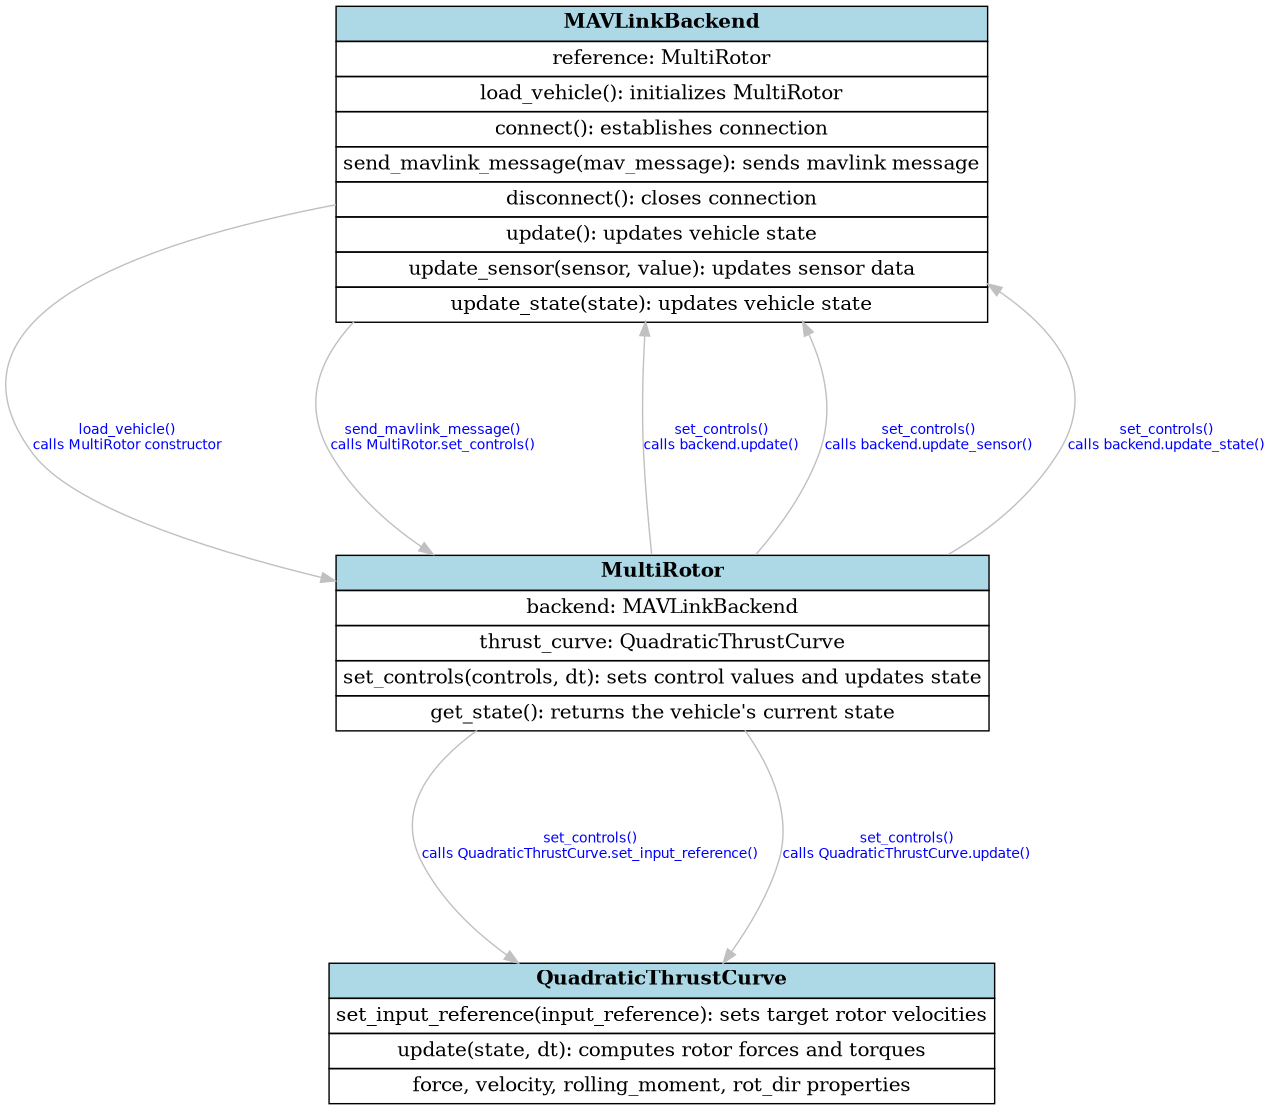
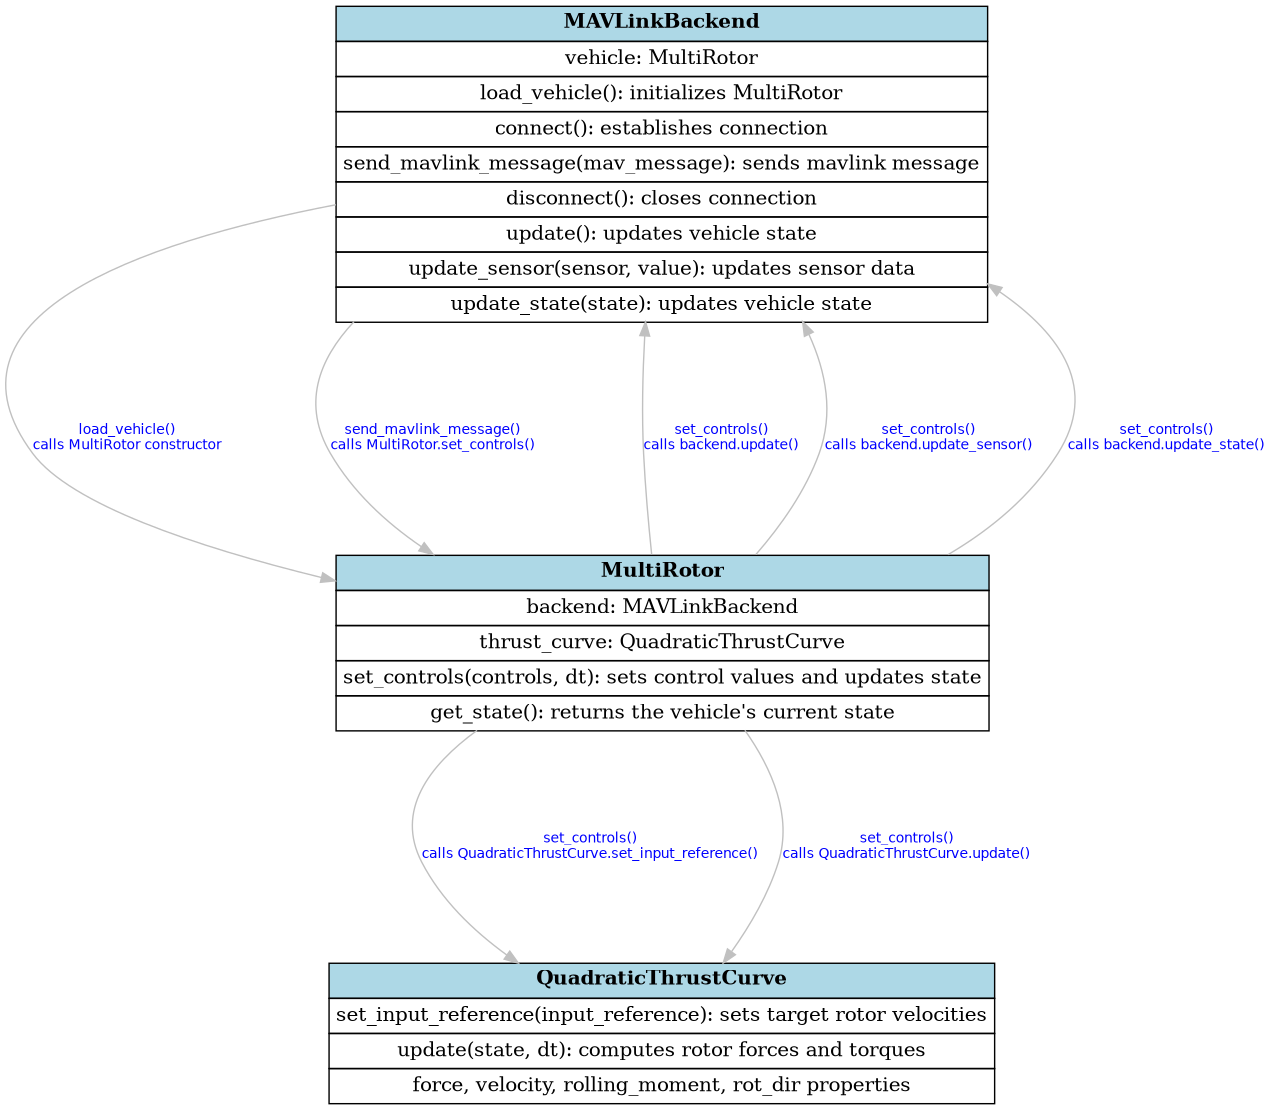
  digraph {
    nodesep=1
    ranksep=2
    node [shape=plain]
    edge [color=grey fontcolor=blue fontname=helvetica fontsize=10]
-   n1 [label=<         <table border="0" cellborder="1" cellspacing="0" cellpadding="4">             <tr><td bgcolor="lightblue"><b>MAVLinkBackend</b></td></tr>             <tr><td>reference: MultiRotor</td></tr>             <tr><td>load_vehicle(): initializes MultiRotor</td></tr>             <tr><td>connect(): establishes connection</td></tr>             <tr><td>send_mavlink_message(mav_message): sends mavlink message</td></tr>             <tr><td>disconnect(): closes connection</td></tr>             <tr><td>update(): updates vehicle state</td></tr>             <tr><td>update_sensor(sensor, value): updates sensor data</td></tr>             <tr><td>update_state(state): updates vehicle state</td></tr>         </table>>]
+   n1 [label=<         <table border="0" cellborder="1" cellspacing="0" cellpadding="4">             <tr><td bgcolor="lightblue"><b>MAVLinkBackend</b></td></tr>             <tr><td>vehicle: MultiRotor</td></tr>             <tr><td>load_vehicle(): initializes MultiRotor</td></tr>             <tr><td>connect(): establishes connection</td></tr>             <tr><td>send_mavlink_message(mav_message): sends mavlink message</td></tr>             <tr><td>disconnect(): closes connection</td></tr>             <tr><td>update(): updates vehicle state</td></tr>             <tr><td>update_sensor(sensor, value): updates sensor data</td></tr>             <tr><td>update_state(state): updates vehicle state</td></tr>         </table>>]
    n2 [label=<         <table border="0" cellborder="1" cellspacing="0" cellpadding="4">             <tr><td bgcolor="lightblue"><b>MultiRotor</b></td></tr>             <tr><td>backend: MAVLinkBackend</td></tr>             <tr><td>thrust_curve: QuadraticThrustCurve</td></tr>             <tr><td>set_controls(controls, dt): sets control values and updates state</td></tr>             <tr><td>get_state(): returns the vehicle's current state</td></tr>         </table>>]
    n3 [label=<         <table border="0" cellborder="1" cellspacing="0" cellpadding="4">             <tr><td bgcolor="lightblue"><b>QuadraticThrustCurve</b></td></tr>             <tr><td>set_input_reference(input_reference): sets target rotor velocities</td></tr>             <tr><td>update(state, dt): computes rotor forces and torques</td></tr>             <tr><td>force, velocity, rolling_moment, rot_dir properties</td></tr>         </table>>]
    n1 -> n2 [label="load_vehicle()\ncalls MultiRotor constructor"]
    n1 -> n2 [label="send_mavlink_message()\ncalls MultiRotor.set_controls()"]
    n2 -> n1 [label="set_controls()\ncalls backend.update()"]
    n2 -> n1 [label="set_controls()\ncalls backend.update_sensor()"]
    n2 -> n1 [label="set_controls()\ncalls backend.update_state()"]
    n2 -> n3 [label="set_controls()\ncalls QuadraticThrustCurve.set_input_reference()"]
    n2 -> n3 [label="set_controls()\ncalls QuadraticThrustCurve.update()"]
  }
